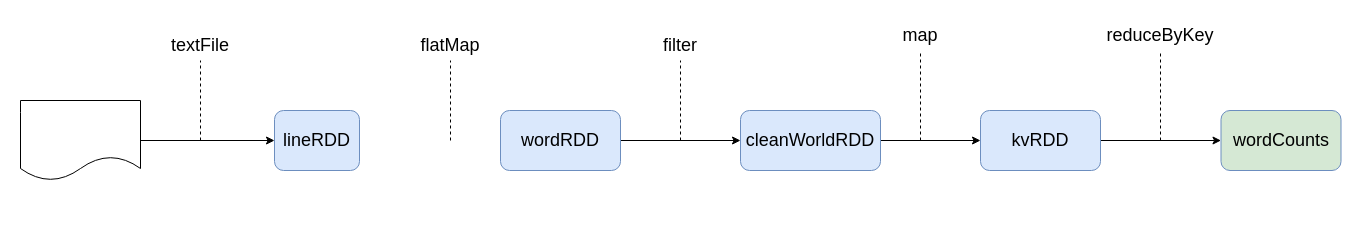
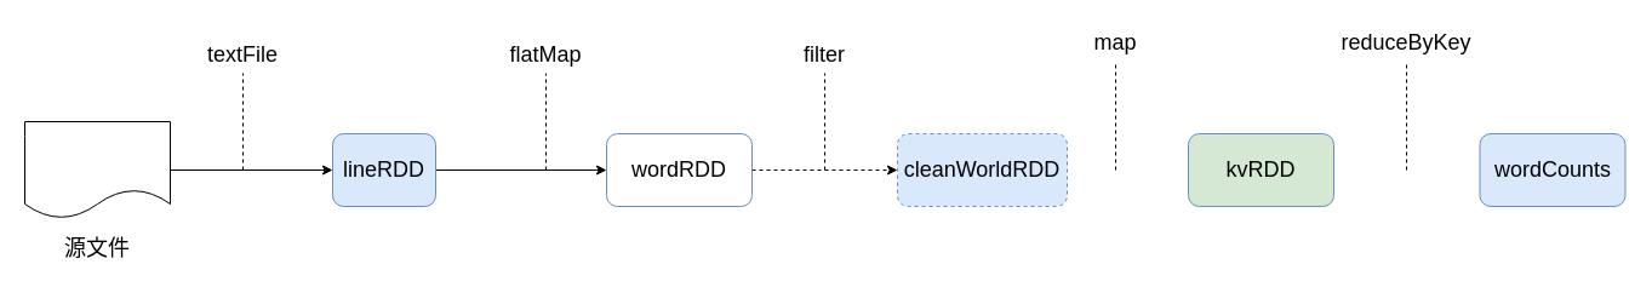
  <mxCell id="0" />
  <mxCell id="1" parent="0" />
  <mxCell id="2" style="edgeStyle=orthogonalEdgeStyle;rounded=0;orthogonalLoop=1;jettySize=auto;html=1;exitX=1;exitY=0.5;exitDx=0;exitDy=0;entryX=0;entryY=0.5;entryDx=0;entryDy=0;" edge="1" parent="1" source="3" target="6"><mxGeometry relative="1" as="geometry" /></mxCell>
  <mxCell id="3" value="" style="shape=document;whiteSpace=wrap;html=1;boundedLbl=1;" vertex="1" parent="1"><mxGeometry x="20" y="100" width="120" height="80" as="geometry" /></mxCell>
+ <mxCell id="4" value="&lt;font style=&quot;font-size: 18px;&quot;&gt;源文件&lt;/font&gt;" style="text;html=1;strokeColor=none;fillColor=none;align=center;verticalAlign=middle;whiteSpace=wrap;rounded=0;" vertex="1" parent="1"><mxGeometry x="50" y="190" width="60" height="30" as="geometry" /></mxCell>
+ <mxCell id="5" value="" style="edgeStyle=orthogonalEdgeStyle;rounded=0;orthogonalLoop=1;jettySize=auto;html=1;" edge="1" parent="1" source="6" target="8"><mxGeometry relative="1" as="geometry" /></mxCell>
  <mxCell id="6" value="&lt;font style=&quot;font-size: 18px;&quot;&gt;lineRDD&lt;/font&gt;" style="rounded=1;whiteSpace=wrap;html=1;fillColor=#dae8fc;strokeColor=#6c8ebf;" vertex="1" parent="1"><mxGeometry x="274" y="110" width="85" height="60" as="geometry" /></mxCell>
- <mxCell id="7" value="" style="edgeStyle=orthogonalEdgeStyle;rounded=0;orthogonalLoop=1;jettySize=auto;html=1;" edge="1" parent="1" source="8" target="10"><mxGeometry relative="1" as="geometry" /></mxCell>
- <mxCell id="8" value="&lt;font style=&quot;font-size: 18px;&quot;&gt;wordRDD&lt;/font&gt;" style="whiteSpace=wrap;html=1;rounded=1;fillColor=#dae8fc;strokeColor=#6c8ebf;" vertex="1" parent="1"><mxGeometry x="500" y="110" width="120" height="60" as="geometry" /></mxCell>
- <mxCell id="9" value="" style="edgeStyle=orthogonalEdgeStyle;rounded=0;orthogonalLoop=1;jettySize=auto;html=1;" edge="1" parent="1" source="10" target="12"><mxGeometry relative="1" as="geometry" /></mxCell>
- <mxCell id="10" value="&lt;font style=&quot;font-size: 18px;&quot;&gt;cleanWorldRDD&lt;/font&gt;" style="whiteSpace=wrap;html=1;rounded=1;fillColor=#dae8fc;strokeColor=#6c8ebf;" vertex="1" parent="1"><mxGeometry x="740" y="110" width="140" height="60" as="geometry" /></mxCell>
- <mxCell id="11" value="" style="edgeStyle=orthogonalEdgeStyle;rounded=0;orthogonalLoop=1;jettySize=auto;html=1;" edge="1" parent="1" source="12" target="13"><mxGeometry relative="1" as="geometry" /></mxCell>
- <mxCell id="12" value="&lt;font style=&quot;font-size: 18px;&quot;&gt;kvRDD&lt;/font&gt;" style="whiteSpace=wrap;html=1;rounded=1;fillColor=#dae8fc;strokeColor=#6c8ebf;" vertex="1" parent="1"><mxGeometry x="980" y="110" width="120" height="60" as="geometry" /></mxCell>
- <mxCell id="13" value="&lt;font style=&quot;font-size: 18px;&quot;&gt;wordCounts&lt;/font&gt;" style="whiteSpace=wrap;html=1;rounded=1;fillColor=#d5e8d4;strokeColor=#6c8ebf;" vertex="1" parent="1"><mxGeometry x="1220.5" y="110" width="120" height="60" as="geometry" /></mxCell>
+ <mxCell id="7" value="" style="edgeStyle=orthogonalEdgeStyle;rounded=0;orthogonalLoop=1;jettySize=auto;html=1;dashed=1;" edge="1" parent="1" source="8" target="10"><mxGeometry relative="1" as="geometry" /></mxCell>
+ <mxCell id="8" value="&lt;font style=&quot;font-size: 18px;&quot;&gt;wordRDD&lt;/font&gt;" style="whiteSpace=wrap;html=1;rounded=1;fillColor=#ffffff;strokeColor=#6c8ebf;" vertex="1" parent="1"><mxGeometry x="500" y="110" width="120" height="60" as="geometry" /></mxCell>
+ <mxCell id="10" value="&lt;font style=&quot;font-size: 18px;&quot;&gt;cleanWorldRDD&lt;/font&gt;" style="whiteSpace=wrap;html=1;rounded=1;fillColor=#dae8fc;strokeColor=#6c8ebf;dashed=1;" vertex="1" parent="1"><mxGeometry x="740" y="110" width="140" height="60" as="geometry" /></mxCell>
+ <mxCell id="12" value="&lt;font style=&quot;font-size: 18px;&quot;&gt;kvRDD&lt;/font&gt;" style="whiteSpace=wrap;html=1;rounded=1;fillColor=#d5e8d4;strokeColor=#6c8ebf;" vertex="1" parent="1"><mxGeometry x="980" y="110" width="120" height="60" as="geometry" /></mxCell>
+ <mxCell id="13" value="&lt;font style=&quot;font-size: 18px;&quot;&gt;wordCounts&lt;/font&gt;" style="whiteSpace=wrap;html=1;rounded=1;fillColor=#dae8fc;strokeColor=#6c8ebf;" vertex="1" parent="1"><mxGeometry x="1220.5" y="110" width="120" height="60" as="geometry" /></mxCell>
  <mxCell id="14" value="" style="endArrow=none;dashed=1;html=1;rounded=0;" edge="1" parent="1"><mxGeometry width="50" height="50" relative="1" as="geometry"><mxPoint x="200" y="140" as="sourcePoint" /><mxPoint x="200" y="60" as="targetPoint" /></mxGeometry></mxCell>
  <mxCell id="15" value="&lt;font style=&quot;font-size: 18px;&quot;&gt;textFile&lt;/font&gt;" style="text;html=1;strokeColor=none;fillColor=none;align=center;verticalAlign=middle;whiteSpace=wrap;rounded=0;" vertex="1" parent="1"><mxGeometry x="170" y="30" width="60" height="30" as="geometry" /></mxCell>
  <mxCell id="16" value="" style="endArrow=none;dashed=1;html=1;rounded=0;" edge="1" parent="1"><mxGeometry width="50" height="50" relative="1" as="geometry"><mxPoint x="450" y="140" as="sourcePoint" /><mxPoint x="450" y="60" as="targetPoint" /></mxGeometry></mxCell>
  <mxCell id="17" value="&lt;font style=&quot;font-size: 18px;&quot;&gt;flatMap&lt;/font&gt;" style="text;html=1;strokeColor=none;fillColor=none;align=center;verticalAlign=middle;whiteSpace=wrap;rounded=0;" vertex="1" parent="1"><mxGeometry x="420" y="30" width="60" height="30" as="geometry" /></mxCell>
  <mxCell id="18" value="" style="endArrow=none;dashed=1;html=1;rounded=0;" edge="1" parent="1"><mxGeometry width="50" height="50" relative="1" as="geometry"><mxPoint x="680" y="140" as="sourcePoint" /><mxPoint x="680" y="60" as="targetPoint" /></mxGeometry></mxCell>
  <mxCell id="19" value="&lt;font style=&quot;font-size: 18px;&quot;&gt;filter&lt;/font&gt;" style="text;html=1;strokeColor=none;fillColor=none;align=center;verticalAlign=middle;whiteSpace=wrap;rounded=0;" vertex="1" parent="1"><mxGeometry x="650" y="30" width="60" height="30" as="geometry" /></mxCell>
  <mxCell id="20" value="" style="endArrow=none;dashed=1;html=1;rounded=0;" edge="1" parent="1"><mxGeometry width="50" height="50" relative="1" as="geometry"><mxPoint x="920" y="140" as="sourcePoint" /><mxPoint x="920" y="50" as="targetPoint" /></mxGeometry></mxCell>
  <mxCell id="21" value="&lt;font style=&quot;font-size: 18px;&quot;&gt;map&lt;/font&gt;" style="text;html=1;strokeColor=none;fillColor=none;align=center;verticalAlign=middle;whiteSpace=wrap;rounded=0;" vertex="1" parent="1"><mxGeometry x="890" y="20" width="60" height="30" as="geometry" /></mxCell>
  <mxCell id="22" value="" style="endArrow=none;dashed=1;html=1;rounded=0;" edge="1" parent="1"><mxGeometry width="50" height="50" relative="1" as="geometry"><mxPoint x="1160" y="140" as="sourcePoint" /><mxPoint x="1160" y="50" as="targetPoint" /></mxGeometry></mxCell>
  <mxCell id="23" value="&lt;font style=&quot;font-size: 18px;&quot;&gt;reduceByKey&lt;/font&gt;" style="text;html=1;strokeColor=none;fillColor=none;align=center;verticalAlign=middle;whiteSpace=wrap;rounded=0;" vertex="1" parent="1"><mxGeometry x="1130" y="20" width="60" height="30" as="geometry" /></mxCell>
